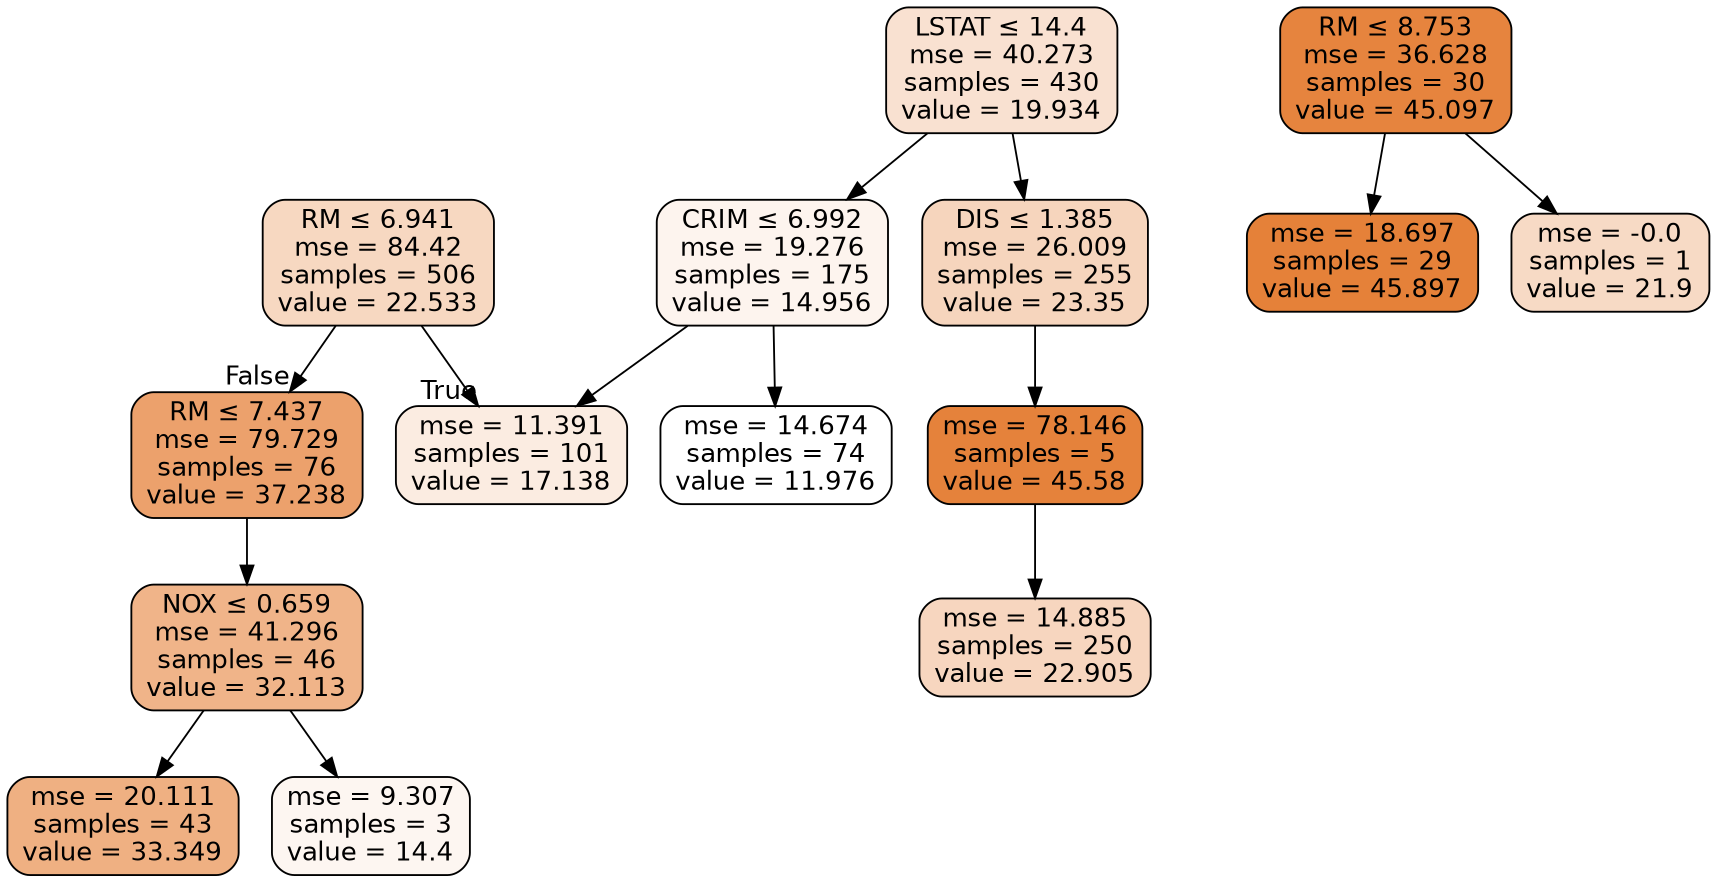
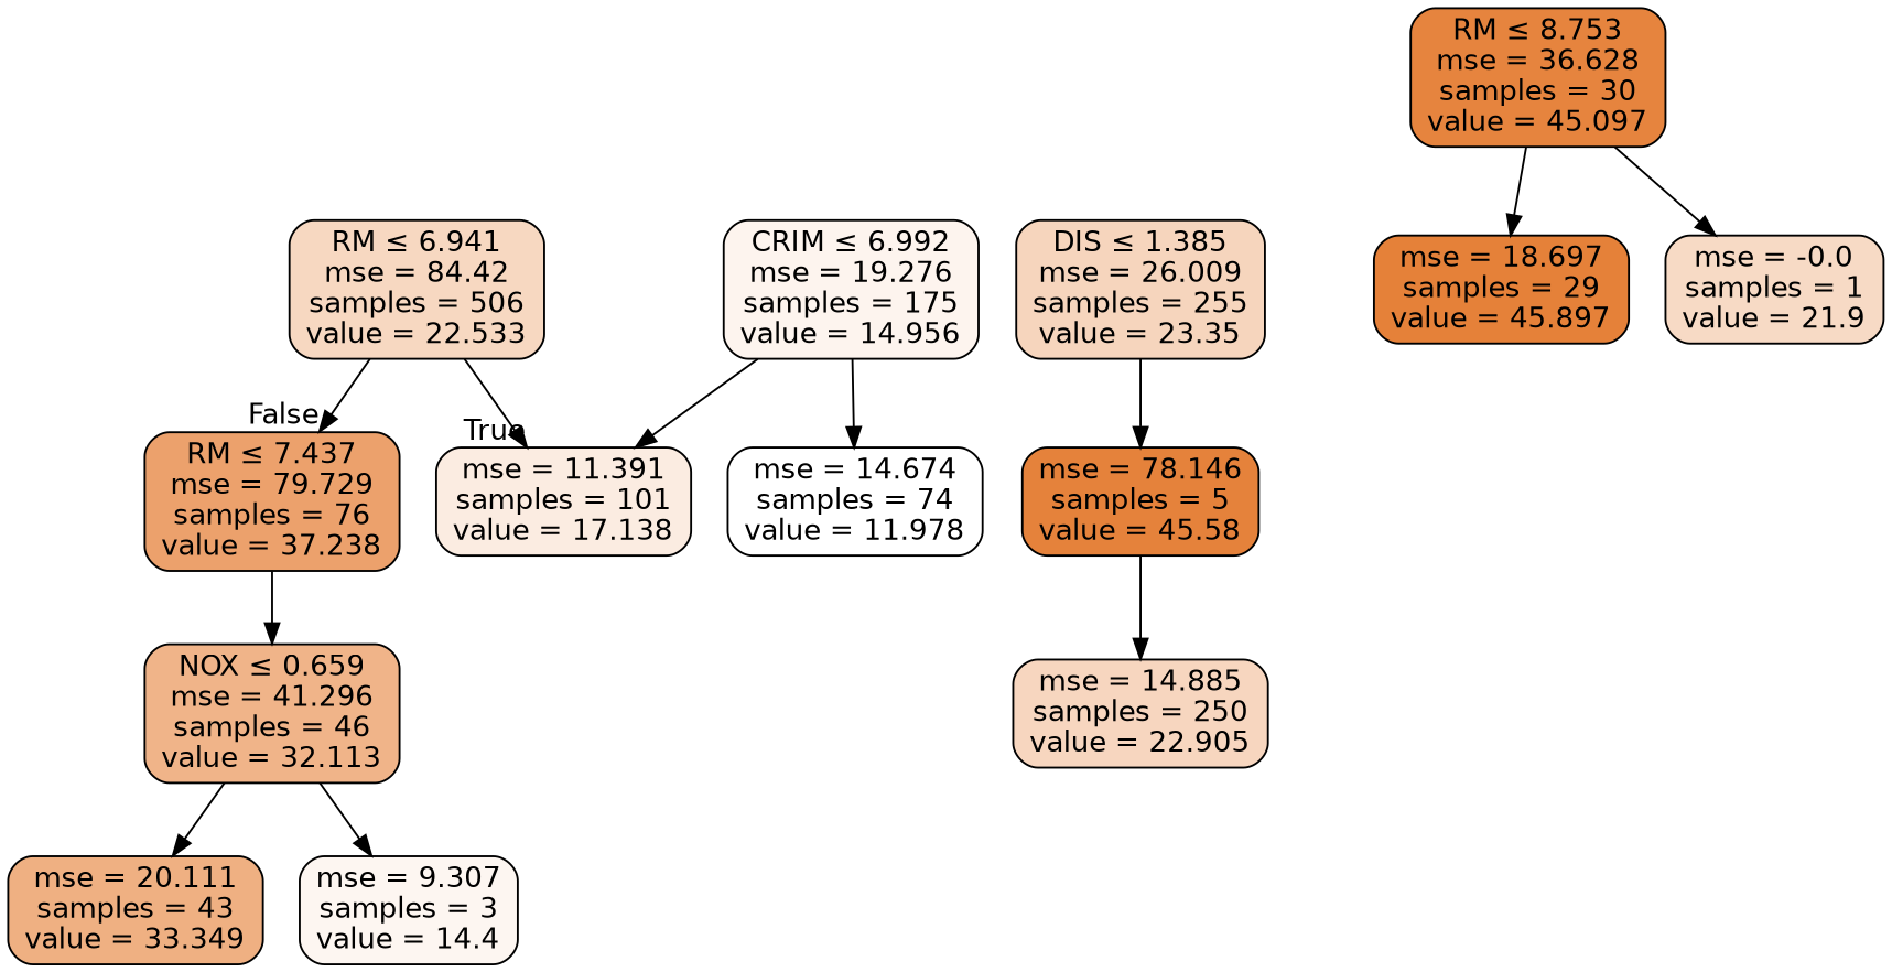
  digraph {
    node [color=black fontname=helvetica shape=box style="filled, rounded"]
    edge [fontname=helvetica]
    n1 [fillcolor="#f7d8c1" label=<RM &le; 6.941<br/>mse = 84.42<br/>samples = 506<br/>value = 22.533>]
    n2 [fillcolor="#eca16c" label=<RM &le; 7.437<br/>mse = 79.729<br/>samples = 76<br/>value = 37.238>]
    n3 [fillcolor="#fbece1" label=<mse = 11.391<br/>samples = 101<br/>value = 17.138>]
-   n4 [fillcolor="#f9e1d1" label=<LSTAT &le; 14.4<br/>mse = 40.273<br/>samples = 430<br/>value = 19.934>]
    n5 [fillcolor="#f6d5bd" label=<DIS &le; 1.385<br/>mse = 26.009<br/>samples = 255<br/>value = 23.35>]
    n6 [fillcolor="#fdf4ee" label=<CRIM &le; 6.992<br/>mse = 19.276<br/>samples = 175<br/>value = 14.956>]
    n7 [fillcolor="#f0b489" label=<NOX &le; 0.659<br/>mse = 41.296<br/>samples = 46<br/>value = 32.113>]
    n8 [fillcolor="#e5823b" label=<mse = 78.146<br/>samples = 5<br/>value = 45.58>]
-   n9 [fillcolor="#ffffff" label=<mse = 14.674<br/>samples = 74<br/>value = 11.976>]
+   n9 [fillcolor="#ffffff" label=<mse = 14.674<br/>samples = 74<br/>value = 11.978>]
    n10 [fillcolor="#f7d6bf" label=<mse = 14.885<br/>samples = 250<br/>value = 22.905>]
    n11 [fillcolor="#efb082" label=<mse = 20.111<br/>samples = 43<br/>value = 33.349>]
    n12 [fillcolor="#fdf6f1" label=<mse = 9.307<br/>samples = 3<br/>value = 14.4>]
    n13 [fillcolor="#e6843e" label=<RM &le; 8.753<br/>mse = 36.628<br/>samples = 30<br/>value = 45.097>]
    n14 [fillcolor="#e58139" label=<mse = 18.697<br/>samples = 29<br/>value = 45.897>]
    n15 [fillcolor="#f7dac5" label=<mse = -0.0<br/>samples = 1<br/>value = 21.9>]
    n1 -> n2 [headlabel=False labelangle=-45 labeldistance=2.5]
    n1 -> n3 [headlabel=True labelangle=45 labeldistance=2.5]
    n2 -> n7
-   n4 -> n5
-   n4 -> n6
    n5 -> n8
    n6 -> n3
    n6 -> n9
    n7 -> n11
    n7 -> n12
    n8 -> n10
    n13 -> n14
    n13 -> n15
  }
